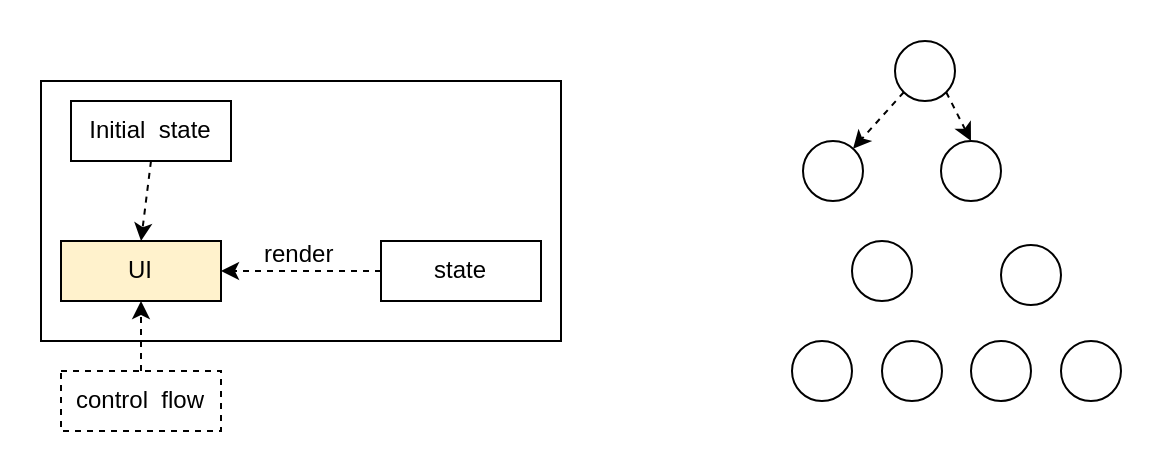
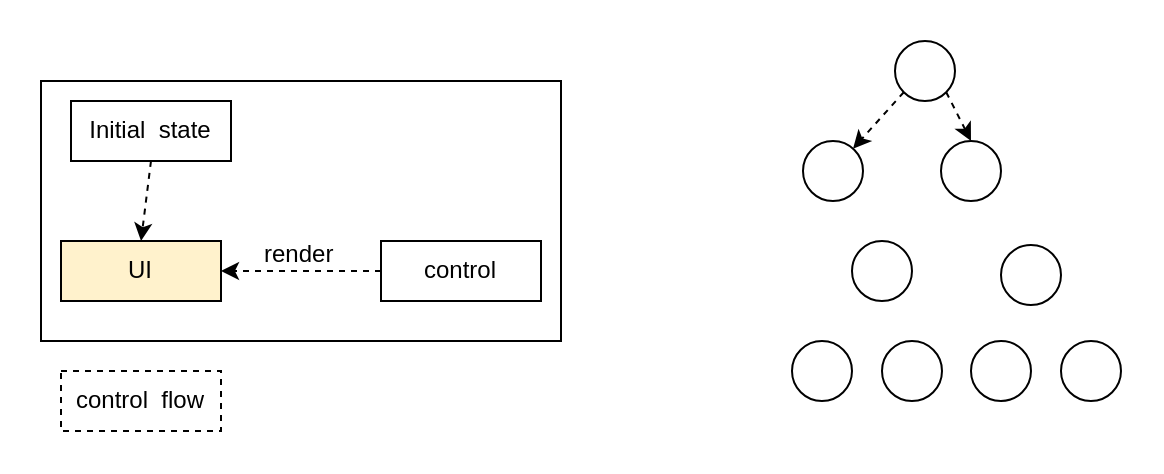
  <mxCell id="0" />
  <mxCell id="1" parent="0" />
  <mxCell id="2" value="" style="rounded=0;whiteSpace=wrap;html=1;" vertex="1" parent="1"><mxGeometry x="20" y="40" width="260" height="130" as="geometry" /></mxCell>
  <mxCell id="3" value="Initial&amp;nbsp; state" style="rounded=0;whiteSpace=wrap;html=1;" vertex="1" parent="1"><mxGeometry x="35" y="50" width="80" height="30" as="geometry" /></mxCell>
  <mxCell id="4" value="UI" style="rounded=0;whiteSpace=wrap;html=1;fillColor=#fff2cc;" vertex="1" parent="1"><mxGeometry x="30" y="120" width="80" height="30" as="geometry" /></mxCell>
- <mxCell id="5" value="state" style="rounded=0;whiteSpace=wrap;html=1;" vertex="1" parent="1"><mxGeometry x="190" y="120" width="80" height="30" as="geometry" /></mxCell>
+ <mxCell id="5" value="control" style="rounded=0;whiteSpace=wrap;html=1;" vertex="1" parent="1"><mxGeometry x="190" y="120" width="80" height="30" as="geometry" /></mxCell>
  <mxCell id="6" value="control&amp;nbsp; flow" style="rounded=0;whiteSpace=wrap;html=1;dashed=1;" vertex="1" parent="1"><mxGeometry x="30" y="185" width="80" height="30" as="geometry" /></mxCell>
  <mxCell id="7" value="" style="endArrow=classic;html=1;dashed=1;exitX=0.5;exitY=1;exitDx=0;exitDy=0;" edge="1" parent="1" source="3"><mxGeometry width="50" height="50" relative="1" as="geometry"><mxPoint x="30" y="290" as="sourcePoint" /><mxPoint x="70" y="120" as="targetPoint" /></mxGeometry></mxCell>
  <mxCell id="8" value="" style="endArrow=classic;html=1;dashed=1;exitX=0;exitY=0.5;exitDx=0;exitDy=0;entryX=1;entryY=0.5;entryDx=0;entryDy=0;" edge="1" parent="1" source="5" target="4"><mxGeometry width="50" height="50" relative="1" as="geometry"><mxPoint x="120" y="170" as="sourcePoint" /><mxPoint x="80" y="240" as="targetPoint" /></mxGeometry></mxCell>
- <mxCell id="9" value="" style="endArrow=classic;html=1;dashed=1;entryX=0.5;entryY=1;entryDx=0;entryDy=0;exitX=0.5;exitY=0;exitDx=0;exitDy=0;" edge="1" parent="1" source="6" target="4"><mxGeometry width="50" height="50" relative="1" as="geometry"><mxPoint x="30" y="290" as="sourcePoint" /><mxPoint x="80" y="240" as="targetPoint" /></mxGeometry></mxCell>
  <mxCell id="10" value="render" style="text;html=1;resizable=0;points=[];autosize=1;align=left;verticalAlign=top;spacingTop=-4;" vertex="1" parent="1"><mxGeometry x="130" y="117" width="50" height="20" as="geometry" /></mxCell>
  <mxCell id="11" value="" style="ellipse;whiteSpace=wrap;html=1;aspect=fixed;" vertex="1" parent="1"><mxGeometry x="447" y="20" width="30" height="30" as="geometry" /></mxCell>
  <mxCell id="12" value="" style="ellipse;whiteSpace=wrap;html=1;aspect=fixed;" vertex="1" parent="1"><mxGeometry x="401" y="70" width="30" height="30" as="geometry" /></mxCell>
  <mxCell id="13" value="" style="ellipse;whiteSpace=wrap;html=1;aspect=fixed;" vertex="1" parent="1"><mxGeometry x="470" y="70" width="30" height="30" as="geometry" /></mxCell>
  <mxCell id="14" value="" style="ellipse;whiteSpace=wrap;html=1;aspect=fixed;" vertex="1" parent="1"><mxGeometry x="425.5" y="120" width="30" height="30" as="geometry" /></mxCell>
  <mxCell id="15" value="" style="ellipse;whiteSpace=wrap;html=1;aspect=fixed;" vertex="1" parent="1"><mxGeometry x="500" y="122" width="30" height="30" as="geometry" /></mxCell>
  <mxCell id="16" value="" style="ellipse;whiteSpace=wrap;html=1;aspect=fixed;" vertex="1" parent="1"><mxGeometry x="395.5" y="170" width="30" height="30" as="geometry" /></mxCell>
  <mxCell id="17" value="" style="ellipse;whiteSpace=wrap;html=1;aspect=fixed;" vertex="1" parent="1"><mxGeometry x="440.5" y="170" width="30" height="30" as="geometry" /></mxCell>
  <mxCell id="18" value="" style="ellipse;whiteSpace=wrap;html=1;aspect=fixed;" vertex="1" parent="1"><mxGeometry x="485" y="170" width="30" height="30" as="geometry" /></mxCell>
  <mxCell id="19" value="" style="ellipse;whiteSpace=wrap;html=1;aspect=fixed;" vertex="1" parent="1"><mxGeometry x="530" y="170" width="30" height="30" as="geometry" /></mxCell>
  <mxCell id="20" value="" style="endArrow=classic;html=1;dashed=1;exitX=0;exitY=1;exitDx=0;exitDy=0;" edge="1" parent="1" source="11" target="12"><mxGeometry width="50" height="50" relative="1" as="geometry"><mxPoint x="420" y="60" as="sourcePoint" /><mxPoint x="430" y="70" as="targetPoint" /></mxGeometry></mxCell>
  <mxCell id="21" value="" style="endArrow=classic;html=1;dashed=1;exitX=1;exitY=1;exitDx=0;exitDy=0;entryX=0.5;entryY=0;entryDx=0;entryDy=0;" edge="1" parent="1" source="11" target="13"><mxGeometry width="50" height="50" relative="1" as="geometry"><mxPoint x="360" y="210" as="sourcePoint" /><mxPoint x="462" y="80" as="targetPoint" /></mxGeometry></mxCell>
